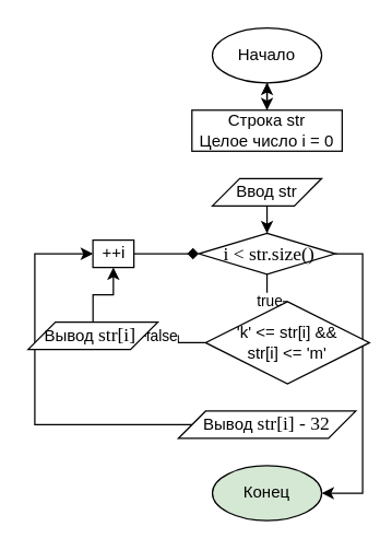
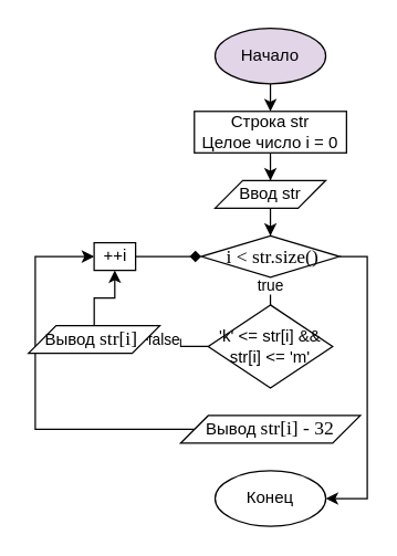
  <mxCell id="0" />
  <mxCell id="1" parent="0" />
  <mxCell id="2" style="edgeStyle=orthogonalEdgeStyle;rounded=0;orthogonalLoop=1;jettySize=auto;html=1;entryX=0.5;entryY=0;entryDx=0;entryDy=0;" edge="1" parent="1" source="3"><mxGeometry relative="1" as="geometry"><mxPoint x="195.02" y="80" as="targetPoint" /></mxGeometry></mxCell>
- <mxCell id="3" value="Начало" style="ellipse;whiteSpace=wrap;html=1;" vertex="1" parent="1"><mxGeometry x="155" y="20" width="80" height="40" as="geometry" /></mxCell>
- <mxCell id="4" value="Конец" style="ellipse;whiteSpace=wrap;html=1;fillColor=#d5e8d4;" vertex="1" parent="1"><mxGeometry x="155.02" y="340" width="80" height="40" as="geometry" /></mxCell>
- <mxCell id="5" style="edgeStyle=orthogonalEdgeStyle;rounded=0;orthogonalLoop=1;jettySize=auto;html=1;" edge="1" parent="1" source="6" target="3"><mxGeometry relative="1" as="geometry" /></mxCell>
+ <mxCell id="3" value="Начало" style="ellipse;whiteSpace=wrap;html=1;fillColor=#e1d5e7;" vertex="1" parent="1"><mxGeometry x="155" y="20" width="80" height="40" as="geometry" /></mxCell>
+ <mxCell id="4" value="Конец" style="ellipse;whiteSpace=wrap;html=1;" vertex="1" parent="1"><mxGeometry x="155.02" y="340" width="80" height="40" as="geometry" /></mxCell>
+ <mxCell id="5" style="edgeStyle=orthogonalEdgeStyle;rounded=0;orthogonalLoop=1;jettySize=auto;html=1;" edge="1" parent="1" source="6" target="8"><mxGeometry relative="1" as="geometry" /></mxCell>
  <mxCell id="6" value="Строка str&lt;br&gt;Целое число i = 0" style="rounded=0;whiteSpace=wrap;html=1;" vertex="1" parent="1"><mxGeometry x="140.03" y="80" width="109.98" height="30" as="geometry" /></mxCell>
  <mxCell id="7" style="edgeStyle=orthogonalEdgeStyle;rounded=0;orthogonalLoop=1;jettySize=auto;html=1;entryX=0.5;entryY=0;entryDx=0;entryDy=0;" edge="1" parent="1" source="8" target="12"><mxGeometry relative="1" as="geometry" /></mxCell>
  <mxCell id="8" value="Ввод str" style="shape=parallelogram;perimeter=parallelogramPerimeter;whiteSpace=wrap;html=1;fixedSize=1;" vertex="1" parent="1"><mxGeometry x="155" y="130" width="80" height="20" as="geometry" /></mxCell>
  <mxCell id="9" style="edgeStyle=orthogonalEdgeStyle;rounded=0;orthogonalLoop=1;jettySize=auto;html=1;entryX=0.5;entryY=0;entryDx=0;entryDy=0;endArrow=none;" edge="1" parent="1" source="12" target="17"><mxGeometry relative="1" as="geometry" /></mxCell>
  <mxCell id="10" value="true" style="edgeLabel;html=1;align=center;verticalAlign=middle;resizable=0;points=[];" vertex="1" connectable="0" parent="9"><mxGeometry x="0.176" y="1" relative="1" as="geometry"><mxPoint as="offset" /></mxGeometry></mxCell>
  <mxCell id="11" style="edgeStyle=orthogonalEdgeStyle;rounded=0;orthogonalLoop=1;jettySize=auto;html=1;entryX=1;entryY=0.5;entryDx=0;entryDy=0;" edge="1" parent="1" source="12" target="4"><mxGeometry relative="1" as="geometry"><Array as="points"><mxPoint x="265" y="185" /><mxPoint x="265" y="360" /></Array></mxGeometry></mxCell>
  <mxCell id="12" value="&lt;p style=&quot;margin: 0px ; font-stretch: normal ; font-size: 14px ; line-height: normal ; font-family: &amp;#34;times new roman&amp;#34;&quot;&gt;&amp;nbsp;i &amp;lt; str.size()&lt;/p&gt;" style="rhombus;whiteSpace=wrap;html=1;" vertex="1" parent="1"><mxGeometry x="145" y="170" width="100" height="30" as="geometry" /></mxCell>
  <mxCell id="13" style="edgeStyle=orthogonalEdgeStyle;rounded=0;orthogonalLoop=1;jettySize=auto;html=1;entryX=0;entryY=0.5;entryDx=0;entryDy=0;" edge="1" parent="1" source="14" target="21"><mxGeometry relative="1" as="geometry"><Array as="points"><mxPoint x="25" y="310" /><mxPoint x="25" y="185" /></Array></mxGeometry></mxCell>
  <mxCell id="14" value="Вывод&amp;nbsp;&lt;span style=&quot;font-family: &amp;#34;times new roman&amp;#34; ; font-size: 14px&quot;&gt;str[i] - 32&lt;/span&gt;" style="shape=parallelogram;perimeter=parallelogramPerimeter;whiteSpace=wrap;html=1;fixedSize=1;" vertex="1" parent="1"><mxGeometry x="130.03" y="300" width="129.98" height="20" as="geometry" /></mxCell>
  <mxCell id="15" style="edgeStyle=orthogonalEdgeStyle;rounded=0;orthogonalLoop=1;jettySize=auto;html=1;" edge="1" parent="1" source="17" target="19"><mxGeometry relative="1" as="geometry" /></mxCell>
  <mxCell id="16" value="false" style="edgeLabel;html=1;align=center;verticalAlign=middle;resizable=0;points=[];" vertex="1" connectable="0" parent="15"><mxGeometry x="0.39" y="-1" relative="1" as="geometry"><mxPoint x="-3" as="offset" /></mxGeometry></mxCell>
- <mxCell id="17" value="'k' &amp;lt;= str[i] &amp;amp;&amp;amp;&lt;br&gt;str[i] &amp;lt;= 'm'" style="rhombus;whiteSpace=wrap;html=1;" vertex="1" parent="1"><mxGeometry x="150" y="220" width="120" height="60" as="geometry" /></mxCell>
+ <mxCell id="17" value="'k' &amp;lt;= str[i] &amp;amp;&amp;amp;&lt;br&gt;str[i] &amp;lt;= 'm'" style="rhombus;whiteSpace=wrap;html=1;" vertex="1" parent="1"><mxGeometry x="150" y="220" width="90" height="60" as="geometry" /></mxCell>
  <mxCell id="18" style="edgeStyle=orthogonalEdgeStyle;rounded=0;orthogonalLoop=1;jettySize=auto;html=1;" edge="1" parent="1" source="19" target="21"><mxGeometry relative="1" as="geometry" /></mxCell>
  <mxCell id="19" value="Вывод&amp;nbsp;&lt;span style=&quot;font-family: &amp;#34;times new roman&amp;#34; ; font-size: 14px&quot;&gt;str[i]&amp;nbsp;&lt;/span&gt;" style="shape=parallelogram;perimeter=parallelogramPerimeter;whiteSpace=wrap;html=1;fixedSize=1;" vertex="1" parent="1"><mxGeometry x="20.06" y="235" width="94.97" height="20" as="geometry" /></mxCell>
  <mxCell id="20" style="edgeStyle=orthogonalEdgeStyle;rounded=0;orthogonalLoop=1;jettySize=auto;html=1;entryX=0;entryY=0.5;entryDx=0;entryDy=0;endArrow=diamond;" edge="1" parent="1" source="21" target="12"><mxGeometry relative="1" as="geometry" /></mxCell>
  <mxCell id="21" value="++i" style="rounded=0;whiteSpace=wrap;html=1;" vertex="1" parent="1"><mxGeometry x="67.54" y="175" width="30" height="20" as="geometry" /></mxCell>
